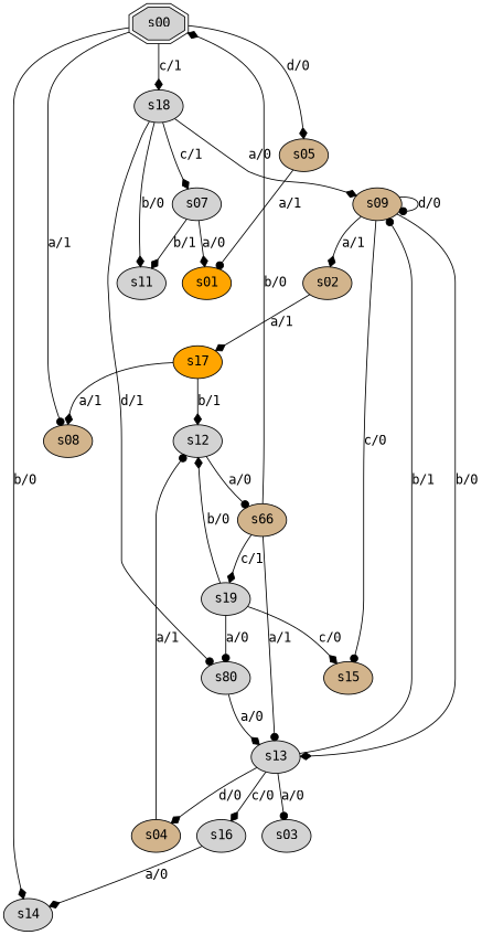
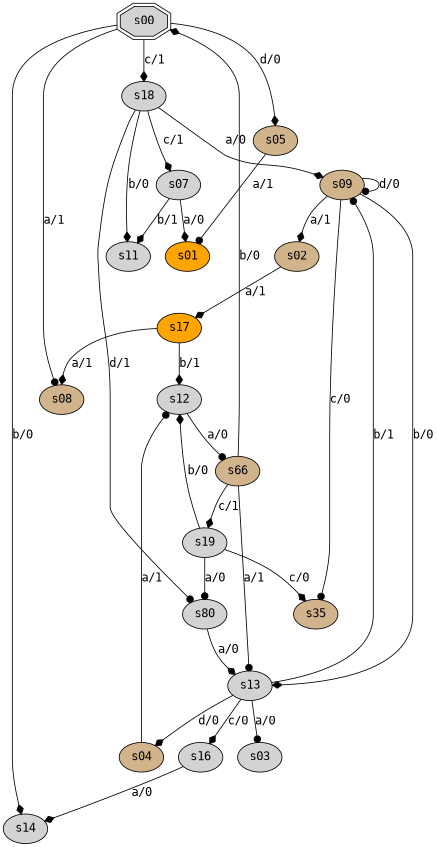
  digraph {
    fontname="DejaVu Sans Mono"
    node [fillcolor=lightgrey fontname="DejaVu Sans Mono" style=filled]
    edge [arrowhead=diamond fontname="DejaVu Sans Mono"]
    s00 [shape=doubleoctagon]
    s08 [fillcolor=tan]
    s14
    s18
    s05 [fillcolor=tan]
    s07
    s11
    s09 [fillcolor=tan]
    n9 [label=s80]
    s01 [fillcolor=orange]
    s02 [fillcolor=tan]
    s13
-   s15 [fillcolor=tan]
+   s15 [fillcolor=tan label=s35]
    s17 [fillcolor=orange]
    s12
    n16 [fillcolor=tan label=s66]
    s04 [fillcolor=tan]
    s19
    s03
    s16
    s00 -> s08 [arrowhead=dot label="a/1"]
    s00 -> s14 [label="b/0"]
    s00 -> s18 [label="c/1"]
    s00 -> s05 [label="d/0"]
    s18 -> s07 [label="c/1"]
    s18 -> s11 [label="b/0"]
    s18 -> s09 [label="a/0"]
    s18 -> n9 [arrowhead=dot label="d/1"]
    s05 -> s01 [arrowhead=dot label="a/1"]
    s07 -> s11 [label="b/1"]
    s07 -> s01 [label="a/0"]
    s09 -> s09 [arrowhead=dot label="d/0"]
    s09 -> s02 [label="a/1"]
    s09 -> s13 [label="b/0"]
    s09 -> s15 [arrowhead=dot label="c/0"]
    n9 -> s13 [label="a/0"]
    s02 -> s17 [label="a/1"]
    s13 -> s09 [arrowhead=dot label="b/1"]
    s13 -> s04 [label="d/0"]
    s13 -> s03 [arrowhead=dot label="a/0"]
    s13 -> s16 [label="c/0"]
    s17 -> s08 [label="a/1"]
    s17 -> s12 [label="b/1"]
    s12 -> n16 [arrowhead=dot label="a/0"]
    n16 -> s00 [label="b/0"]
    n16 -> s13 [arrowhead=dot label="a/1"]
    n16 -> s19 [label="c/1"]
    s04 -> s12 [arrowhead=dot label="a/1"]
    s19 -> n9 [arrowhead=dot label="a/0"]
    s19 -> s15 [label="c/0"]
    s19 -> s12 [label="b/0"]
    s16 -> s14 [label="a/0"]
  }
